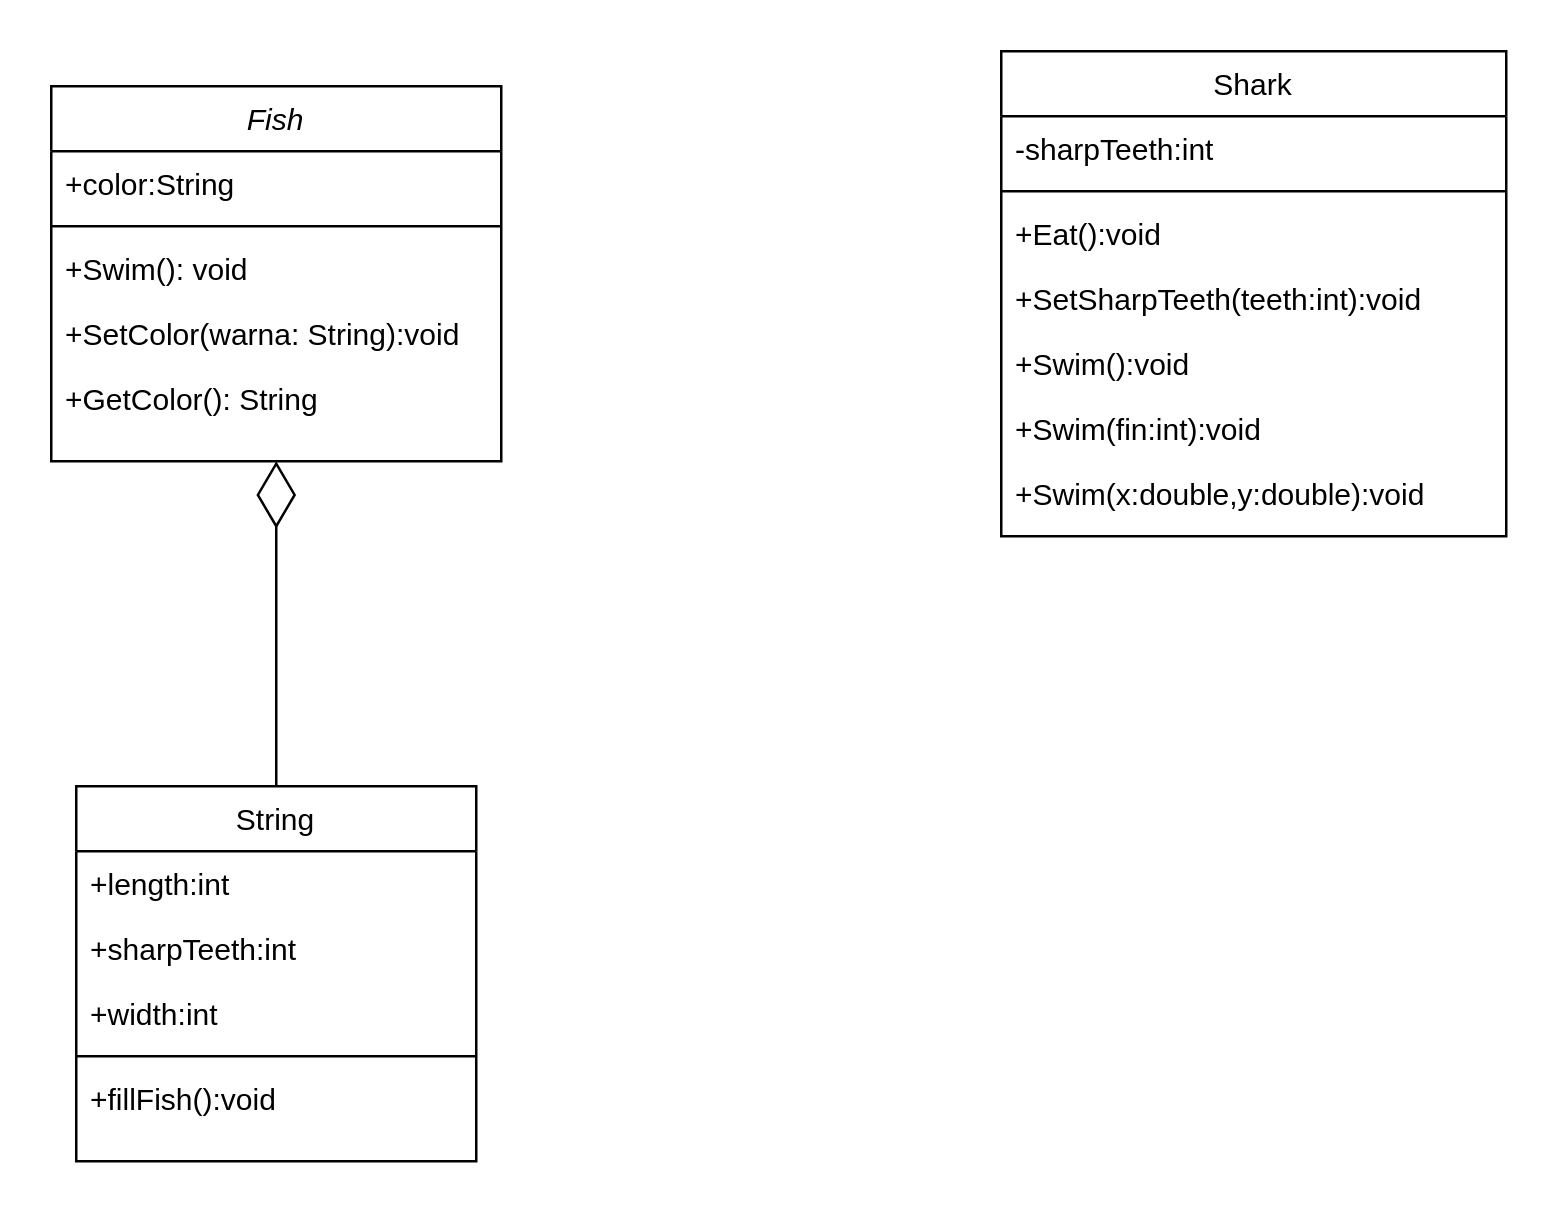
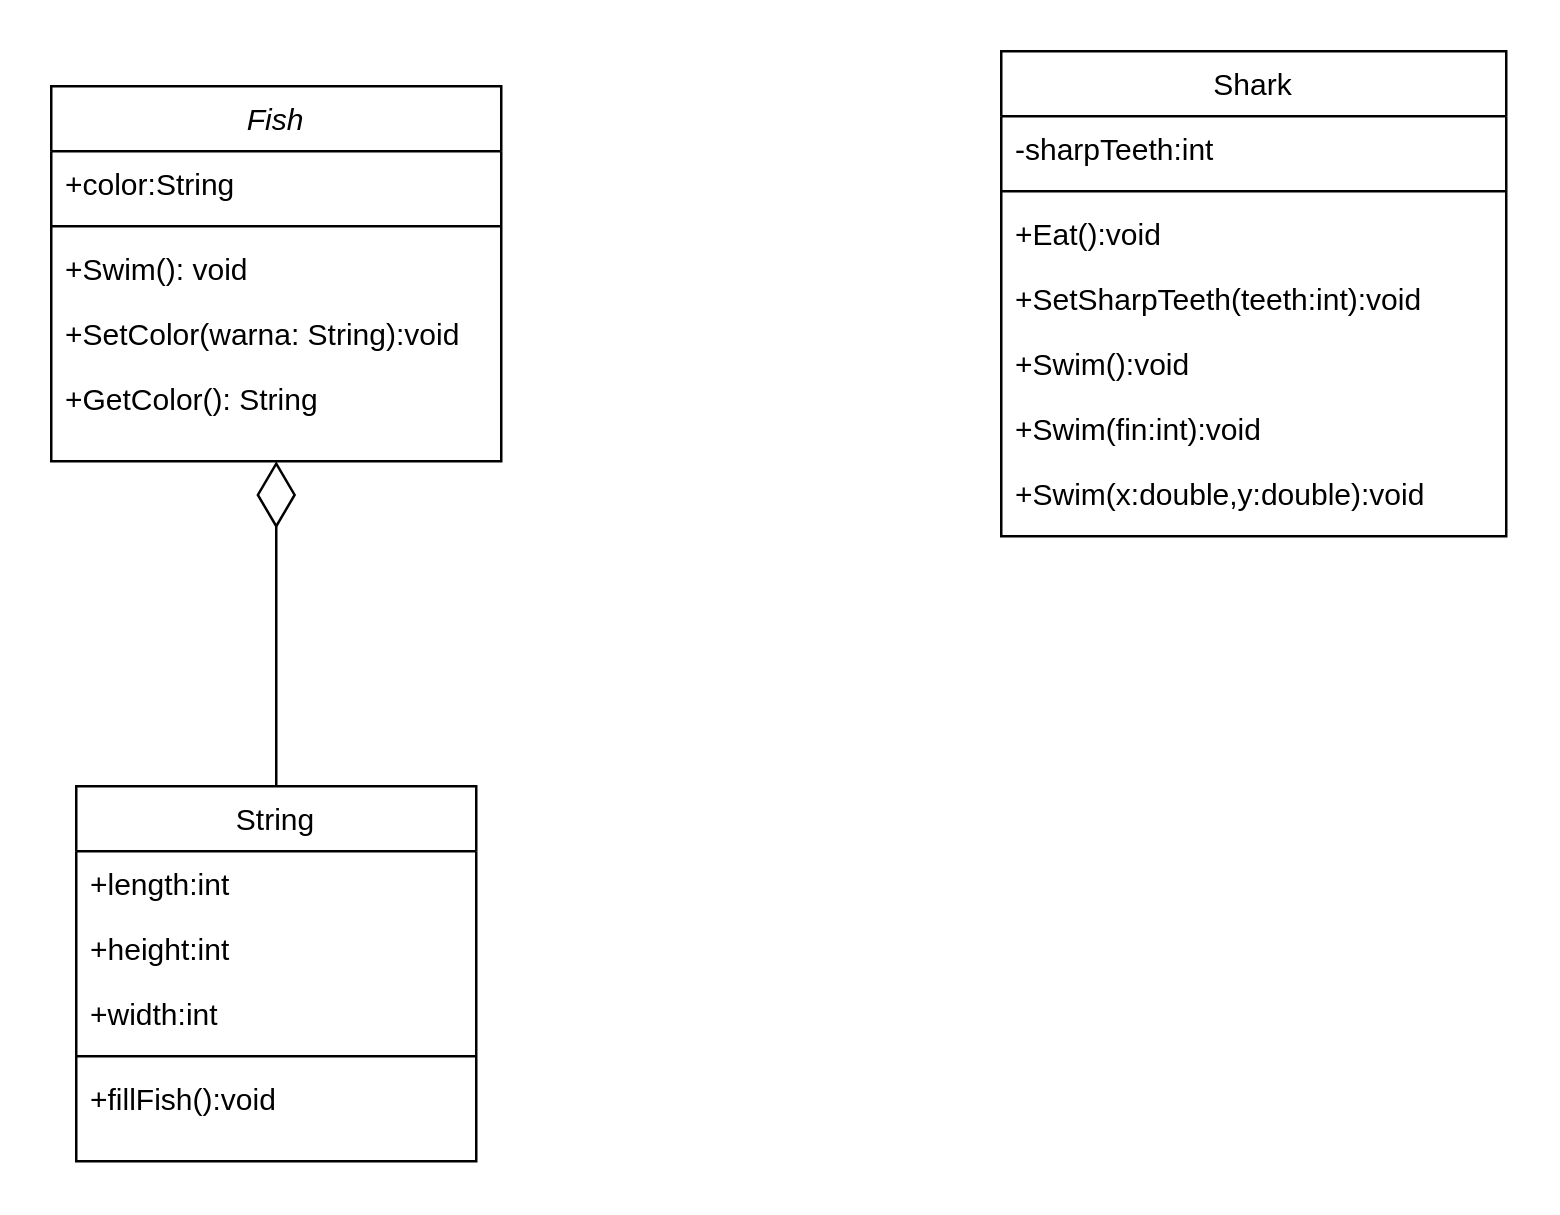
  <mxCell id="0" />
  <mxCell id="1" parent="0" />
  <mxCell id="2" value="Fish" style="swimlane;fontStyle=2;align=center;verticalAlign=top;childLayout=stackLayout;horizontal=1;startSize=26;horizontalStack=0;resizeParent=1;resizeLast=0;collapsible=1;marginBottom=0;rounded=0;shadow=0;strokeWidth=1;" parent="1" vertex="1"><mxGeometry x="20" y="34" width="180" height="150" as="geometry"><mxRectangle x="230" y="140" width="160" height="26" as="alternateBounds" /></mxGeometry></mxCell>
  <mxCell id="3" value="+color:String" style="text;align=left;verticalAlign=top;spacingLeft=4;spacingRight=4;overflow=hidden;rotatable=0;points=[[0,0.5],[1,0.5]];portConstraint=eastwest;" parent="2" vertex="1"><mxGeometry y="26" width="180" height="26" as="geometry" /></mxCell>
  <mxCell id="4" value="" style="line;html=1;strokeWidth=1;align=left;verticalAlign=middle;spacingTop=-1;spacingLeft=3;spacingRight=3;rotatable=0;labelPosition=right;points=[];portConstraint=eastwest;" vertex="1" parent="2"><mxGeometry y="52" width="180" height="8" as="geometry" /></mxCell>
  <mxCell id="5" value="+Swim(): void" style="text;align=left;verticalAlign=top;spacingLeft=4;spacingRight=4;overflow=hidden;rotatable=0;points=[[0,0.5],[1,0.5]];portConstraint=eastwest;rounded=0;shadow=0;html=0;" parent="2" vertex="1"><mxGeometry y="60" width="180" height="26" as="geometry" /></mxCell>
  <mxCell id="6" value="+SetColor(warna: String):void" style="text;align=left;verticalAlign=top;spacingLeft=4;spacingRight=4;overflow=hidden;rotatable=0;points=[[0,0.5],[1,0.5]];portConstraint=eastwest;rounded=0;shadow=0;html=0;" parent="2" vertex="1"><mxGeometry y="86" width="180" height="26" as="geometry" /></mxCell>
  <mxCell id="7" value="+GetColor(): String" style="text;align=left;verticalAlign=top;spacingLeft=4;spacingRight=4;overflow=hidden;rotatable=0;points=[[0,0.5],[1,0.5]];portConstraint=eastwest;rounded=0;shadow=0;html=0;" parent="2" vertex="1"><mxGeometry y="112" width="180" height="20" as="geometry" /></mxCell>
  <mxCell id="8" value="String" style="swimlane;fontStyle=0;align=center;verticalAlign=top;childLayout=stackLayout;horizontal=1;startSize=26;horizontalStack=0;resizeParent=1;resizeLast=0;collapsible=1;marginBottom=0;rounded=0;shadow=0;strokeWidth=1;" parent="1" vertex="1"><mxGeometry x="30" y="314" width="160" height="150" as="geometry"><mxRectangle x="130" y="380" width="160" height="26" as="alternateBounds" /></mxGeometry></mxCell>
  <mxCell id="9" value="+length:int" style="text;align=left;verticalAlign=top;spacingLeft=4;spacingRight=4;overflow=hidden;rotatable=0;points=[[0,0.5],[1,0.5]];portConstraint=eastwest;" parent="8" vertex="1"><mxGeometry y="26" width="160" height="26" as="geometry" /></mxCell>
- <mxCell id="10" value="+sharpTeeth:int" style="text;align=left;verticalAlign=top;spacingLeft=4;spacingRight=4;overflow=hidden;rotatable=0;points=[[0,0.5],[1,0.5]];portConstraint=eastwest;rounded=0;shadow=0;html=0;" parent="8" vertex="1"><mxGeometry y="52" width="160" height="26" as="geometry" /></mxCell>
+ <mxCell id="10" value="+height:int" style="text;align=left;verticalAlign=top;spacingLeft=4;spacingRight=4;overflow=hidden;rotatable=0;points=[[0,0.5],[1,0.5]];portConstraint=eastwest;rounded=0;shadow=0;html=0;" parent="8" vertex="1"><mxGeometry y="52" width="160" height="26" as="geometry" /></mxCell>
  <mxCell id="11" value="+width:int" style="text;align=left;verticalAlign=top;spacingLeft=4;spacingRight=4;overflow=hidden;rotatable=0;points=[[0,0.5],[1,0.5]];portConstraint=eastwest;rounded=0;shadow=0;html=0;" parent="8" vertex="1"><mxGeometry y="78" width="160" height="26" as="geometry" /></mxCell>
  <mxCell id="12" value="" style="line;html=1;strokeWidth=1;align=left;verticalAlign=middle;spacingTop=-1;spacingLeft=3;spacingRight=3;rotatable=0;labelPosition=right;points=[];portConstraint=eastwest;" vertex="1" parent="8"><mxGeometry y="104" width="160" height="8" as="geometry" /></mxCell>
  <mxCell id="13" value="+fillFish():void" style="text;align=left;verticalAlign=top;spacingLeft=4;spacingRight=4;overflow=hidden;rotatable=0;points=[[0,0.5],[1,0.5]];portConstraint=eastwest;rounded=0;shadow=0;html=0;" parent="8" vertex="1"><mxGeometry y="112" width="160" height="26" as="geometry" /></mxCell>
  <mxCell id="14" value="Shark" style="swimlane;fontStyle=0;align=center;verticalAlign=top;childLayout=stackLayout;horizontal=1;startSize=26;horizontalStack=0;resizeParent=1;resizeLast=0;collapsible=1;marginBottom=0;rounded=0;shadow=0;strokeWidth=1;" parent="1" vertex="1"><mxGeometry x="400" y="20" width="202" height="194" as="geometry"><mxRectangle x="550" y="140" width="160" height="26" as="alternateBounds" /></mxGeometry></mxCell>
  <mxCell id="15" value="-sharpTeeth:int" style="text;align=left;verticalAlign=top;spacingLeft=4;spacingRight=4;overflow=hidden;rotatable=0;points=[[0,0.5],[1,0.5]];portConstraint=eastwest;" parent="14" vertex="1"><mxGeometry y="26" width="202" height="26" as="geometry" /></mxCell>
  <mxCell id="16" value="" style="line;html=1;strokeWidth=1;align=left;verticalAlign=middle;spacingTop=-1;spacingLeft=3;spacingRight=3;rotatable=0;labelPosition=right;points=[];portConstraint=eastwest;" parent="14" vertex="1"><mxGeometry y="52" width="202" height="8" as="geometry" /></mxCell>
  <mxCell id="17" value="+Eat():void" style="text;align=left;verticalAlign=top;spacingLeft=4;spacingRight=4;overflow=hidden;rotatable=0;points=[[0,0.5],[1,0.5]];portConstraint=eastwest;" parent="14" vertex="1"><mxGeometry y="60" width="202" height="26" as="geometry" /></mxCell>
  <mxCell id="18" value="+SetSharpTeeth(teeth:int):void" style="text;align=left;verticalAlign=top;spacingLeft=4;spacingRight=4;overflow=hidden;rotatable=0;points=[[0,0.5],[1,0.5]];portConstraint=eastwest;" parent="14" vertex="1"><mxGeometry y="86" width="202" height="26" as="geometry" /></mxCell>
  <mxCell id="19" value="+Swim():void" style="text;align=left;verticalAlign=top;spacingLeft=4;spacingRight=4;overflow=hidden;rotatable=0;points=[[0,0.5],[1,0.5]];portConstraint=eastwest;" parent="14" vertex="1"><mxGeometry y="112" width="202" height="26" as="geometry" /></mxCell>
  <mxCell id="20" value="+Swim(fin:int):void" style="text;align=left;verticalAlign=top;spacingLeft=4;spacingRight=4;overflow=hidden;rotatable=0;points=[[0,0.5],[1,0.5]];portConstraint=eastwest;" parent="14" vertex="1"><mxGeometry y="138" width="202" height="26" as="geometry" /></mxCell>
  <mxCell id="21" value="+Swim(x:double,y:double):void" style="text;align=left;verticalAlign=top;spacingLeft=4;spacingRight=4;overflow=hidden;rotatable=0;points=[[0,0.5],[1,0.5]];portConstraint=eastwest;" parent="14" vertex="1"><mxGeometry y="164" width="202" height="26" as="geometry" /></mxCell>
  <mxCell id="22" value="" style="endArrow=diamondThin;endFill=0;endSize=24;html=1;entryX=0.5;entryY=1;entryDx=0;entryDy=0;" edge="1" parent="1" target="2"><mxGeometry width="160" relative="1" as="geometry"><mxPoint x="110" y="314" as="sourcePoint" /><mxPoint x="370" y="214" as="targetPoint" /></mxGeometry></mxCell>
